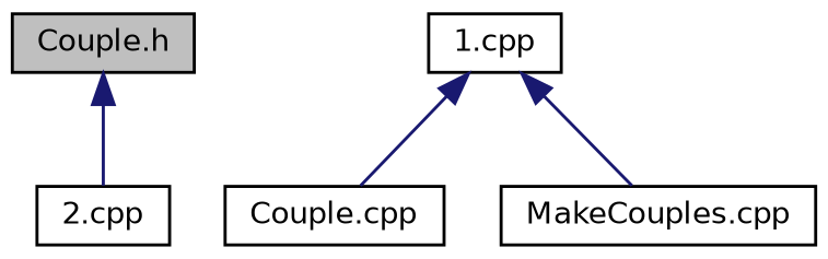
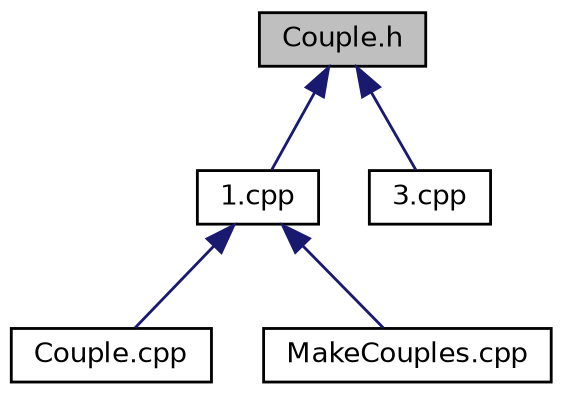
  digraph {
    node [color=black fillcolor=white fontname=Helvetica fontsize=10 shape=record style=filled]
    edge [color=midnightblue dir=back fontname=Helvetica fontsize=10 labelfontname=Helvetica labelfontsize=10 style=solid]
    n1 [fillcolor=grey75 fontcolor=black height=0.2 label="Couple.h" width=0.4]
    n2 [height=0.2 label="1.cpp" width=0.4]
-   n3 [height=0.2 label="2.cpp" width=0.4]
+   n3 [height=0.2 label="3.cpp" width=0.4]
    n4 [height=0.2 label="Couple.cpp" width=0.4]
    n5 [height=0.2 label="MakeCouples.cpp" width=0.4]
+   n1 -> n2
    n1 -> n3
    n2 -> n4
    n2 -> n5
  }
